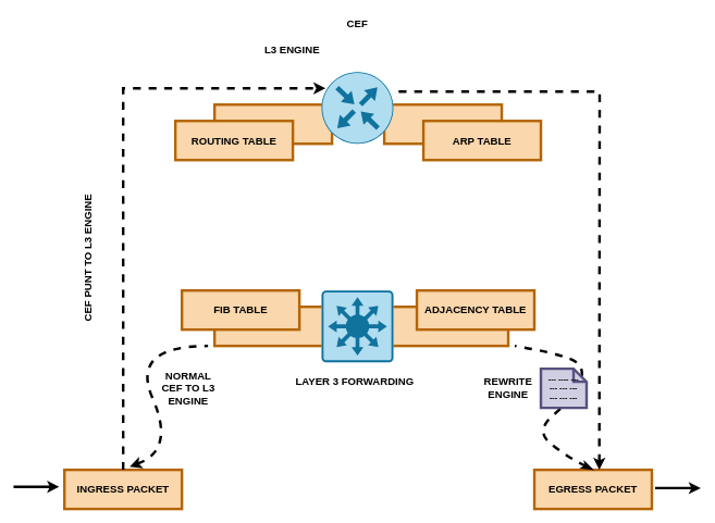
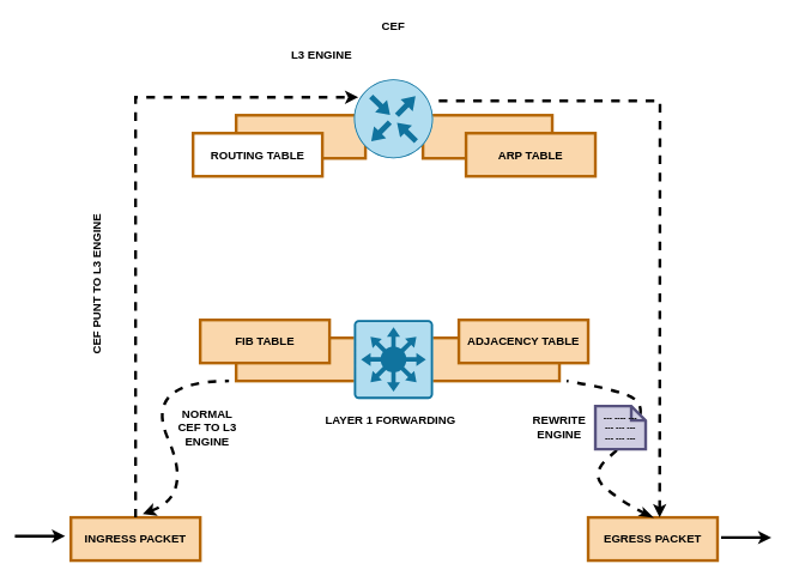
  <mxCell id="0" />
  <mxCell id="1" parent="0" />
  <mxCell id="2" value="" style="rounded=0;whiteSpace=wrap;html=1;fillColor=#fad7ac;strokeColor=#b46504;fontStyle=1;fontSize=16;strokeWidth=4;" vertex="1" parent="1"><mxGeometry x="598" y="470" width="180" height="60" as="geometry" /></mxCell>
  <mxCell id="3" value="" style="rounded=0;whiteSpace=wrap;html=1;fillColor=#fad7ac;strokeColor=#b46504;fontStyle=1;fontSize=16;strokeWidth=4;" vertex="1" parent="1"><mxGeometry x="588" y="160" width="180" height="60" as="geometry" /></mxCell>
  <mxCell id="4" value="ARP TABLE" style="rounded=0;whiteSpace=wrap;html=1;fillColor=#fad7ac;strokeColor=#b46504;fontStyle=1;fontSize=16;strokeWidth=4;" vertex="1" parent="1"><mxGeometry x="648" y="185" width="180" height="60" as="geometry" /></mxCell>
  <mxCell id="5" value="" style="rounded=0;whiteSpace=wrap;html=1;fillColor=#fad7ac;strokeColor=#b46504;fontStyle=1;fontSize=16;strokeWidth=4;" vertex="1" parent="1"><mxGeometry x="328" y="160" width="180" height="60" as="geometry" /></mxCell>
  <mxCell id="6" value="" style="sketch=0;points=[[0.5,0,0],[1,0.5,0],[0.5,1,0],[0,0.5,0],[0.145,0.145,0],[0.856,0.145,0],[0.855,0.856,0],[0.145,0.855,0]];verticalLabelPosition=bottom;html=1;verticalAlign=top;aspect=fixed;align=center;pointerEvents=1;shape=mxgraph.cisco19.rect;prIcon=router;fillColor=#b1ddf0;strokeColor=#10739e;" vertex="1" parent="1"><mxGeometry x="492" y="110" width="110" height="110" as="geometry" /></mxCell>
  <mxCell id="7" value="" style="rounded=0;whiteSpace=wrap;html=1;fillColor=#fad7ac;strokeColor=#b46504;fontStyle=1;fontSize=16;strokeWidth=4;" vertex="1" parent="1"><mxGeometry x="328" y="470" width="180" height="60" as="geometry" /></mxCell>
- <mxCell id="8" value="ROUTING TABLE" style="rounded=0;whiteSpace=wrap;html=1;fillColor=#fad7ac;strokeColor=#b46504;fontStyle=1;fontSize=16;strokeWidth=4;" vertex="1" parent="1"><mxGeometry x="268" y="185" width="180" height="60" as="geometry" /></mxCell>
+ <mxCell id="8" value="ROUTING TABLE" style="rounded=0;whiteSpace=wrap;html=1;fillColor=#ffffff;strokeColor=#b46504;fontStyle=1;fontSize=16;strokeWidth=4;" vertex="1" parent="1"><mxGeometry x="268" y="185" width="180" height="60" as="geometry" /></mxCell>
  <mxCell id="9" value="ADJACENCY TABLE" style="rounded=0;whiteSpace=wrap;html=1;fillColor=#fad7ac;strokeColor=#b46504;fontStyle=1;fontSize=16;strokeWidth=4;" vertex="1" parent="1"><mxGeometry x="638" y="445" width="180" height="60" as="geometry" /></mxCell>
  <mxCell id="10" value="CEF" style="text;html=1;strokeColor=none;fillColor=none;align=center;verticalAlign=middle;whiteSpace=wrap;rounded=0;strokeWidth=1;fontSize=16;fontStyle=1" vertex="1" parent="1"><mxGeometry x="477" y="20" width="140" height="30" as="geometry" /></mxCell>
  <mxCell id="11" value="L3 ENGINE " style="text;html=1;strokeColor=none;fillColor=none;align=center;verticalAlign=middle;whiteSpace=wrap;rounded=0;strokeWidth=1;fontSize=16;fontStyle=1" vertex="1" parent="1"><mxGeometry x="332" y="60" width="230" height="30" as="geometry" /></mxCell>
- <mxCell id="12" value="LAYER 3 FORWARDING" style="text;html=1;strokeColor=none;fillColor=none;align=center;verticalAlign=middle;whiteSpace=wrap;rounded=0;strokeWidth=1;fontSize=16;fontStyle=1" vertex="1" parent="1"><mxGeometry x="428" y="570" width="230" height="30" as="geometry" /></mxCell>
+ <mxCell id="12" value="LAYER 1 FORWARDING" style="text;html=1;strokeColor=none;fillColor=none;align=center;verticalAlign=middle;whiteSpace=wrap;rounded=0;strokeWidth=1;fontSize=16;fontStyle=1" vertex="1" parent="1"><mxGeometry x="428" y="570" width="230" height="30" as="geometry" /></mxCell>
  <mxCell id="13" value="" style="sketch=0;points=[[0.015,0.015,0],[0.985,0.015,0],[0.985,0.985,0],[0.015,0.985,0],[0.25,0,0],[0.5,0,0],[0.75,0,0],[1,0.25,0],[1,0.5,0],[1,0.75,0],[0.75,1,0],[0.5,1,0],[0.25,1,0],[0,0.75,0],[0,0.5,0],[0,0.25,0]];verticalLabelPosition=bottom;html=1;verticalAlign=top;aspect=fixed;align=center;pointerEvents=1;shape=mxgraph.cisco19.rect;prIcon=l3_switch;fillColor=#b1ddf0;strokeColor=#10739e;strokeWidth=4;" vertex="1" parent="1"><mxGeometry x="492" y="445" width="110" height="110" as="geometry" /></mxCell>
  <mxCell id="14" value="FIB TABLE" style="rounded=0;whiteSpace=wrap;html=1;fillColor=#fad7ac;strokeColor=#b46504;fontStyle=1;fontSize=16;strokeWidth=4;" vertex="1" parent="1"><mxGeometry x="278" y="445" width="180" height="60" as="geometry" /></mxCell>
  <mxCell id="15" value="INGRESS PACKET" style="rounded=0;whiteSpace=wrap;html=1;fillColor=#fad7ac;strokeColor=#b46504;fontStyle=1;fontSize=16;strokeWidth=4;" vertex="1" parent="1"><mxGeometry x="98" y="720" width="180" height="60" as="geometry" /></mxCell>
  <mxCell id="16" value="EGRESS PACKET" style="rounded=0;whiteSpace=wrap;html=1;fillColor=#fad7ac;strokeColor=#b46504;fontStyle=1;fontSize=16;strokeWidth=4;" vertex="1" parent="1"><mxGeometry x="818" y="720" width="180" height="60" as="geometry" /></mxCell>
  <mxCell id="17" value="" style="endArrow=classic;html=1;rounded=0;endSize=6;fontSize=13;strokeWidth=4;dashed=1;" edge="1" parent="1"><mxGeometry width="50" height="50" relative="1" as="geometry"><mxPoint y="720" as="sourcePoint" x="188" /><mxPoint x="498" y="135" as="targetPoint" /><Array as="points"><mxPoint y="135" x="188" /></Array></mxGeometry></mxCell>
  <mxCell id="18" value="" style="curved=1;endArrow=none;html=1;rounded=0;dashed=1;strokeWidth=4;endFill=0;startArrow=classic;startFill=1;" edge="1" parent="1"><mxGeometry width="50" height="50" relative="1" as="geometry"><mxPoint x="198" y="715" as="sourcePoint" /><mxPoint x="318" y="530" as="targetPoint" /><Array as="points"><mxPoint x="268" y="690" /><mxPoint x="198" y="530" /></Array></mxGeometry></mxCell>
  <mxCell id="19" value="" style="endArrow=none;html=1;rounded=0;strokeWidth=4;dashed=1;endFill=0;startArrow=classic;startFill=1;" edge="1" parent="1"><mxGeometry width="50" height="50" relative="1" as="geometry"><mxPoint x="917.5" y="720" as="sourcePoint" /><mxPoint x="598" y="140" as="targetPoint" /><Array as="points"><mxPoint x="918" y="140" /></Array></mxGeometry></mxCell>
  <mxCell id="20" value="" style="curved=1;endArrow=none;html=1;rounded=0;strokeWidth=4;dashed=1;startArrow=classicThin;startFill=1;endFill=0;" edge="1" parent="1"><mxGeometry width="50" height="50" relative="1" as="geometry"><mxPoint x="908" y="720" as="sourcePoint" /><mxPoint x="788" y="530" as="targetPoint" /><Array as="points"><mxPoint x="868" y="700" /><mxPoint x="818" y="660" /><mxPoint x="878" y="610" /><mxPoint x="898" y="560" /><mxPoint x="848" y="540" /></Array></mxGeometry></mxCell>
  <mxCell id="21" value="CEF PUNT TO L3 ENGINE" style="text;html=1;strokeColor=none;fillColor=none;align=center;verticalAlign=middle;whiteSpace=wrap;rounded=0;fontSize=16;fontStyle=1;rotation=-90;" vertex="1" parent="1"><mxGeometry x="28" y="380" width="210" height="30" as="geometry" /></mxCell>
  <mxCell id="22" value="NORMAL CEF TO L3 ENGINE" style="text;html=1;strokeColor=none;fillColor=none;align=center;verticalAlign=middle;whiteSpace=wrap;rounded=0;fontSize=16;fontStyle=1;rotation=0;" vertex="1" parent="1"><mxGeometry x="238" y="580" width="100" height="30" as="geometry" /></mxCell>
  <mxCell id="23" value="REWRITE ENGINE" style="text;html=1;strokeColor=none;fillColor=none;align=center;verticalAlign=middle;whiteSpace=wrap;rounded=0;fontSize=16;fontStyle=1;rotation=0;" vertex="1" parent="1"><mxGeometry x="728" y="580" width="100" height="30" as="geometry" /></mxCell>
  <mxCell id="24" value="&lt;div&gt;--- ---- ---&lt;/div&gt;&lt;div&gt;--- --- --- &lt;br&gt;&lt;/div&gt;&lt;div&gt;--- --- ---&lt;br&gt;&lt;/div&gt;" style="shape=note;size=20;whiteSpace=wrap;html=1;fontStyle=1;fillColor=#d0cee2;strokeColor=#56517e;strokeWidth=4;" vertex="1" parent="1"><mxGeometry x="828" y="565" width="70" height="60" as="geometry" /></mxCell>
  <mxCell id="25" value="" style="endArrow=classic;html=1;rounded=0;strokeWidth=4;" edge="1" parent="1"><mxGeometry width="50" height="50" relative="1" as="geometry"><mxPoint x="20" y="746" as="sourcePoint" /><mxPoint x="90" y="746" as="targetPoint" /></mxGeometry></mxCell>
  <mxCell id="26" value="" style="endArrow=classic;html=1;rounded=0;strokeWidth=4;" edge="1" parent="1"><mxGeometry width="50" height="50" relative="1" as="geometry"><mxPoint x="1003" y="748" as="sourcePoint" /><mxPoint x="1073" y="748" as="targetPoint" /></mxGeometry></mxCell>
